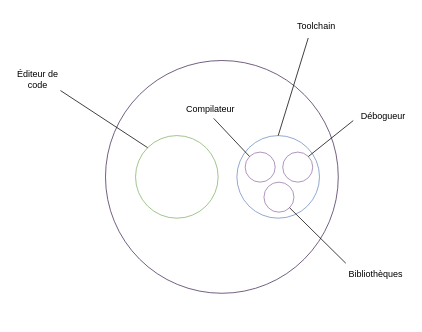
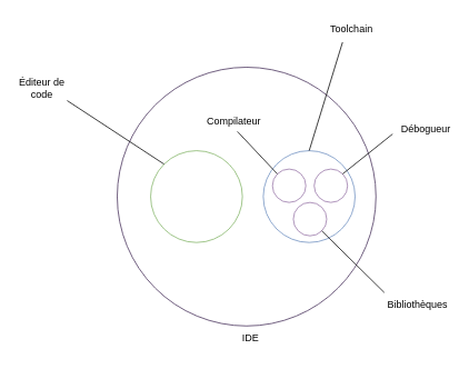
  <mxCell id="0" />
  <mxCell id="1" parent="0" />
  <mxCell id="2" value="" style="ellipse;whiteSpace=wrap;html=1;aspect=fixed;fillColor=none;fontColor=#ffffff;strokeColor=#432D57;" vertex="1" parent="1"><mxGeometry x="140" y="80" width="310" height="310" as="geometry" /></mxCell>
  <mxCell id="3" value="" style="ellipse;whiteSpace=wrap;html=1;aspect=fixed;fillColor=none;strokeColor=#6c8ebf;" vertex="1" parent="1"><mxGeometry x="315" y="180" width="110" height="110" as="geometry" /></mxCell>
  <mxCell id="4" value="" style="ellipse;whiteSpace=wrap;html=1;aspect=fixed;fillColor=none;strokeColor=#9673a6;" vertex="1" parent="1"><mxGeometry x="326" y="202" width="40" height="40" as="geometry" /></mxCell>
  <mxCell id="5" value="" style="ellipse;whiteSpace=wrap;html=1;aspect=fixed;fillColor=none;strokeColor=#82b366;" vertex="1" parent="1"><mxGeometry x="180" y="180" width="110" height="110" as="geometry" /></mxCell>
  <mxCell id="6" value="" style="ellipse;whiteSpace=wrap;html=1;aspect=fixed;fillColor=none;strokeColor=#9673a6;" vertex="1" parent="1"><mxGeometry x="376" y="202" width="40" height="40" as="geometry" /></mxCell>
  <mxCell id="7" value="" style="ellipse;whiteSpace=wrap;html=1;aspect=fixed;fillColor=none;strokeColor=#9673a6;" vertex="1" parent="1"><mxGeometry x="351" y="242" width="40" height="40" as="geometry" /></mxCell>
  <mxCell id="8" value="" style="endArrow=none;html=1;rounded=0;entryX=0;entryY=0;entryDx=0;entryDy=0;" edge="1" parent="1" target="5"><mxGeometry width="50" height="50" relative="1" as="geometry"><mxPoint x="80" y="120" as="sourcePoint" /><mxPoint x="310" y="360" as="targetPoint" /></mxGeometry></mxCell>
  <mxCell id="9" value="Éditeur de code" style="text;strokeColor=none;align=center;fillColor=none;html=1;verticalAlign=middle;whiteSpace=wrap;rounded=0;" vertex="1" parent="1"><mxGeometry x="20" y="90" width="60" height="30" as="geometry" /></mxCell>
  <mxCell id="10" value="" style="endArrow=none;html=1;rounded=0;entryX=0;entryY=0;entryDx=0;entryDy=0;" edge="1" parent="1" target="4"><mxGeometry width="50" height="50" relative="1" as="geometry"><mxPoint x="284" y="157" as="sourcePoint" /><mxPoint x="206" y="206" as="targetPoint" /></mxGeometry></mxCell>
  <mxCell id="11" value="Compilateur" style="text;strokeColor=none;align=center;fillColor=none;html=1;verticalAlign=middle;whiteSpace=wrap;rounded=0;" vertex="1" parent="1"><mxGeometry x="250" y="130" width="60" height="30" as="geometry" /></mxCell>
  <mxCell id="12" value="" style="endArrow=none;html=1;rounded=0;entryX=1;entryY=0;entryDx=0;entryDy=0;" edge="1" parent="1" target="6"><mxGeometry width="50" height="50" relative="1" as="geometry"><mxPoint x="470" y="160" as="sourcePoint" /><mxPoint x="310" y="360" as="targetPoint" /></mxGeometry></mxCell>
  <mxCell id="13" value="" style="endArrow=none;html=1;rounded=0;entryX=1;entryY=1;entryDx=0;entryDy=0;" edge="1" parent="1" target="7"><mxGeometry width="50" height="50" relative="1" as="geometry"><mxPoint x="460" y="350" as="sourcePoint" /><mxPoint x="310" y="360" as="targetPoint" /></mxGeometry></mxCell>
  <mxCell id="14" value="" style="endArrow=none;html=1;rounded=0;entryX=0.5;entryY=0;entryDx=0;entryDy=0;" edge="1" parent="1" target="3"><mxGeometry width="50" height="50" relative="1" as="geometry"><mxPoint x="410" y="50" as="sourcePoint" /><mxPoint x="310" y="360" as="targetPoint" /></mxGeometry></mxCell>
  <mxCell id="15" value="Toolchain" style="text;strokeColor=none;align=center;fillColor=none;html=1;verticalAlign=middle;whiteSpace=wrap;rounded=0;" vertex="1" parent="1"><mxGeometry x="391" y="20" width="60" height="30" as="geometry" /></mxCell>
  <mxCell id="16" value="Débogueur" style="text;strokeColor=none;align=center;fillColor=none;html=1;verticalAlign=middle;whiteSpace=wrap;rounded=0;" vertex="1" parent="1"><mxGeometry x="480" y="140" width="60" height="30" as="geometry" /></mxCell>
  <mxCell id="17" value="Bibliothèques" style="text;strokeColor=none;align=center;fillColor=none;html=1;verticalAlign=middle;whiteSpace=wrap;rounded=0;" vertex="1" parent="1"><mxGeometry x="470" y="350" width="60" height="30" as="geometry" /></mxCell>
+ <mxCell id="18" value="IDE" style="text;strokeColor=none;align=center;fillColor=none;html=1;verticalAlign=middle;whiteSpace=wrap;rounded=0;" vertex="1" parent="1"><mxGeometry x="270" y="390" width="60" height="30" as="geometry" /></mxCell>
